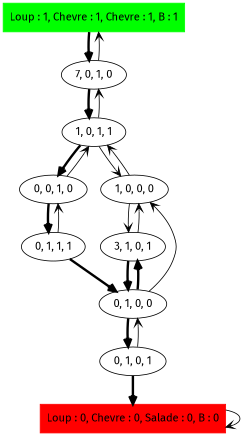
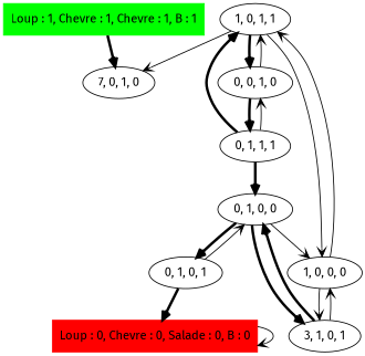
  digraph {
    fontname="Fira Sans"
    node [fontname="Fira Sans"]
    edge [arrowhead=open fontname="Fira Sans"]
    n1 [color=green label="Loup : 1, Chevre : 1, Chevre : 1, B : 1" shape=box style=filled]
    n2 [label="7, 0, 1, 0"]
    "1, 0, 1, 1"
    n4 [color=red label="Loup : 0, Chevre : 0, Salade : 0, B : 0" shape=box style=filled]
    "0, 0, 1, 0"
    "1, 0, 0, 0"
    "0, 1, 1, 1"
    n8 [label="3, 1, 0, 1"]
    "0, 1, 0, 0"
    "0, 1, 0, 1"
    n1 -> n2 [penwidth=3]
-   n2 -> n1
-   n2 -> "1, 0, 1, 1" [penwidth=3]
+   "0, 1, 1, 1" -> "1, 0, 1, 1" [penwidth=3]
    "1, 0, 1, 1" -> n2
    "1, 0, 1, 1" -> "0, 0, 1, 0" [penwidth=3]
    "1, 0, 1, 1" -> "1, 0, 0, 0"
    n4 -> n4
    "0, 0, 1, 0" -> "1, 0, 1, 1"
    "0, 0, 1, 0" -> "0, 1, 1, 1" [penwidth=3]
    "1, 0, 0, 0" -> "1, 0, 1, 1"
    "1, 0, 0, 0" -> n8
    "0, 1, 1, 1" -> "0, 0, 1, 0"
    "0, 1, 1, 1" -> "0, 1, 0, 0" [penwidth=3]
    n8 -> "1, 0, 0, 0"
    n8 -> "0, 1, 0, 0" [penwidth=3]
    "0, 1, 0, 0" -> "1, 0, 0, 0"
    "0, 1, 0, 0" -> n8 [penwidth=3]
    "0, 1, 0, 0" -> "0, 1, 0, 1" [penwidth=3]
    "0, 1, 0, 1" -> n4 [penwidth=3]
    "0, 1, 0, 1" -> "0, 1, 0, 0"
  }
